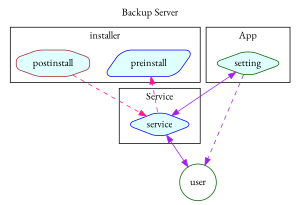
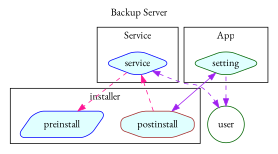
  digraph {
    arrowhead=none
    fontname="EB Garamond"
    label="Backup Server"
    labelloc=t
    node [color=blue fillcolor="#E0FFFF" fontname="EB Garamond" shape=diamond style="rounded,filled"]
    edge [color=purple fontname="EB Garamond" style=dashed]
    preinstall [shape=parallelogram]
    postinstall [color=brown shape=octagon]
    service
    setting [color=darkgreen]
    user [color=darkgreen shape=circle fillcolor="" style=""]
    subgraph cluster_1 {
      label=installer
      preinstall
      postinstall
    }
    subgraph cluster_2 {
      label=Service
      service
    }
    subgraph cluster_3 {
      label=App
      setting
    }
    postinstall -> service [color=deeppink]
    service -> preinstall [color=deeppink]
-   service -> user [dir=both style=solid]
-   setting -> service [dir=both style=solid]
+   service -> user [dir=both]
+   setting -> postinstall [dir=both style=solid]
    setting -> user
  }
